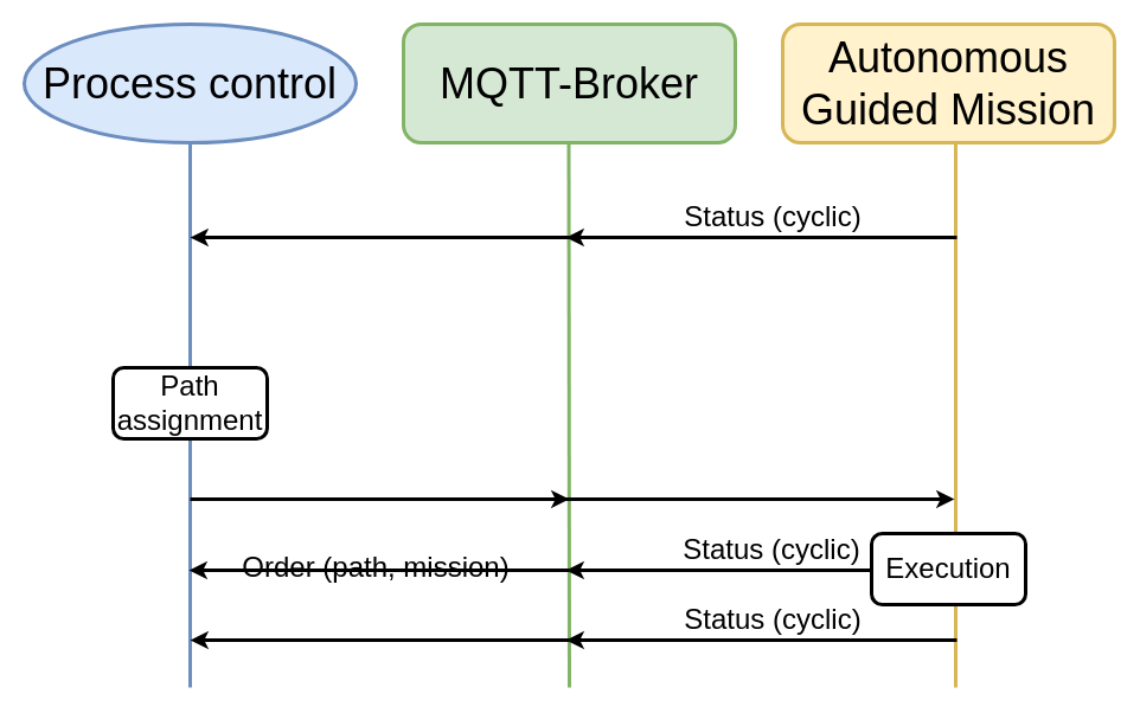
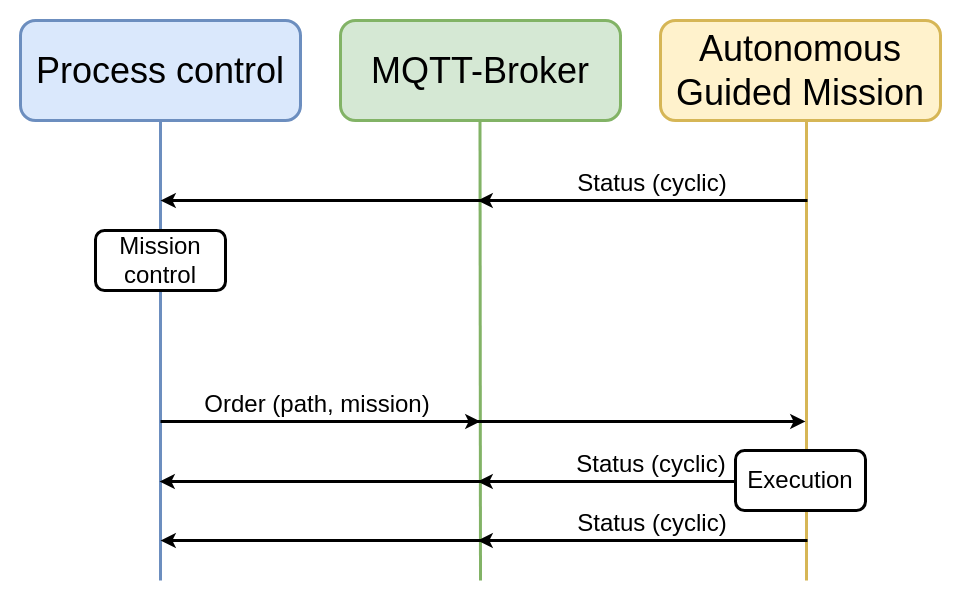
  <mxCell id="0" />
  <mxCell id="1" parent="0" />
- <mxCell id="2" value="&lt;font style=&quot;font-size: 36px&quot;&gt;Process control&lt;/font&gt;" style="ellipse;whiteSpace=wrap;html=1;strokeWidth=3;fillColor=#dae8fc;strokeColor=#6c8ebf;" vertex="1" parent="1"><mxGeometry x="20" y="20" width="280" height="100" as="geometry" /></mxCell>
+ <mxCell id="2" value="&lt;font style=&quot;font-size: 36px&quot;&gt;Process control&lt;/font&gt;" style="rounded=1;whiteSpace=wrap;html=1;strokeWidth=3;fillColor=#dae8fc;strokeColor=#6c8ebf;" vertex="1" parent="1"><mxGeometry x="20" y="20" width="280" height="100" as="geometry" /></mxCell>
  <mxCell id="3" value="&lt;span style=&quot;font-size: 36px&quot;&gt;MQTT-Broker&lt;/span&gt;" style="rounded=1;whiteSpace=wrap;html=1;strokeWidth=3;fillColor=#d5e8d4;strokeColor=#82b366;" vertex="1" parent="1"><mxGeometry x="340" y="20" width="280" height="100" as="geometry" /></mxCell>
  <mxCell id="4" value="&lt;span style=&quot;font-size: 36px&quot;&gt;Autonomous Guided Mission&lt;/span&gt;" style="rounded=1;whiteSpace=wrap;html=1;strokeWidth=3;fillColor=#fff2cc;strokeColor=#d6b656;" vertex="1" parent="1"><mxGeometry x="660" y="20" width="280" height="100" as="geometry" /></mxCell>
  <mxCell id="5" value="" style="endArrow=none;html=1;rounded=0;fontSize=36;strokeWidth=3;entryX=0.5;entryY=1;entryDx=0;entryDy=0;strokeColor=#6C8EBF;" edge="1" parent="1" target="2"><mxGeometry width="50" height="50" relative="1" as="geometry"><mxPoint x="160" y="580" as="sourcePoint" /><mxPoint x="160" y="150" as="targetPoint" /></mxGeometry></mxCell>
  <mxCell id="6" value="" style="endArrow=none;html=1;rounded=0;fontSize=36;strokeWidth=3;entryX=0.5;entryY=1;entryDx=0;entryDy=0;strokeColor=#82B366;" edge="1" parent="1"><mxGeometry width="50" height="50" relative="1" as="geometry"><mxPoint x="480" y="580" as="sourcePoint" /><mxPoint x="479.5" y="120" as="targetPoint" /></mxGeometry></mxCell>
  <mxCell id="7" value="" style="endArrow=none;html=1;rounded=0;fontSize=36;strokeWidth=3;entryX=0.5;entryY=1;entryDx=0;entryDy=0;strokeColor=#D6B656;" edge="1" parent="1"><mxGeometry width="50" height="50" relative="1" as="geometry"><mxPoint x="806" y="580" as="sourcePoint" /><mxPoint x="806" y="120" as="targetPoint" /></mxGeometry></mxCell>
  <mxCell id="8" value="" style="endArrow=classic;html=1;rounded=0;fontSize=36;strokeColor=#000000;strokeWidth=3;" edge="1" parent="1"><mxGeometry width="50" height="50" relative="1" as="geometry"><mxPoint x="807" y="200" as="sourcePoint" /><mxPoint x="477" y="200" as="targetPoint" /></mxGeometry></mxCell>
  <mxCell id="9" value="&lt;font style=&quot;font-size: 24px&quot;&gt;Status (cyclic)&lt;/font&gt;" style="text;html=1;strokeColor=none;fillColor=none;align=center;verticalAlign=middle;whiteSpace=wrap;rounded=0;fontSize=36;" vertex="1" parent="1"><mxGeometry x="557" y="163" width="190" height="30" as="geometry" /></mxCell>
- <mxCell id="11" value="Path assignment" style="rounded=1;whiteSpace=wrap;html=1;fontSize=24;strokeWidth=3;" vertex="1" parent="1"><mxGeometry x="95" y="310" width="130" height="60" as="geometry" /></mxCell>
+ <mxCell id="10" value="Mission control" style="rounded=1;whiteSpace=wrap;html=1;fontSize=24;strokeWidth=3;" vertex="1" parent="1"><mxGeometry x="95" y="230" width="130" height="60" as="geometry" /></mxCell>
  <mxCell id="12" value="" style="endArrow=classic;html=1;rounded=0;fontSize=36;strokeColor=#000000;strokeWidth=3;" edge="1" parent="1"><mxGeometry width="50" height="50" relative="1" as="geometry"><mxPoint x="490" y="200" as="sourcePoint" /><mxPoint x="160" y="200" as="targetPoint" /></mxGeometry></mxCell>
  <mxCell id="13" value="" style="endArrow=classic;html=1;rounded=0;fontSize=36;strokeColor=#000000;strokeWidth=3;" edge="1" parent="1"><mxGeometry width="50" height="50" relative="1" as="geometry"><mxPoint x="160" y="421" as="sourcePoint" /><mxPoint x="480" y="421" as="targetPoint" /></mxGeometry></mxCell>
  <mxCell id="14" value="" style="endArrow=classic;html=1;rounded=0;fontSize=36;strokeColor=#000000;strokeWidth=3;" edge="1" parent="1"><mxGeometry width="50" height="50" relative="1" as="geometry"><mxPoint x="470" y="421" as="sourcePoint" /><mxPoint x="805" y="421" as="targetPoint" /></mxGeometry></mxCell>
- <mxCell id="15" value="&lt;font style=&quot;font-size: 24px&quot;&gt;Order (path, mission)&lt;/font&gt;" style="text;html=1;strokeColor=none;fillColor=none;align=center;verticalAlign=middle;whiteSpace=wrap;rounded=0;fontSize=36;" vertex="1" parent="1"><mxGeometry x="200" y="459" width="234" height="30" as="geometry" /></mxCell>
+ <mxCell id="15" value="&lt;font style=&quot;font-size: 24px&quot;&gt;Order (path, mission)&lt;/font&gt;" style="text;html=1;strokeColor=none;fillColor=none;align=center;verticalAlign=middle;whiteSpace=wrap;rounded=0;fontSize=36;" vertex="1" parent="1"><mxGeometry x="200" y="384" width="234" height="30" as="geometry" /></mxCell>
  <mxCell id="16" value="" style="endArrow=classic;html=1;rounded=0;fontSize=36;strokeColor=#000000;strokeWidth=3;" edge="1" parent="1"><mxGeometry width="50" height="50" relative="1" as="geometry"><mxPoint x="807" y="481" as="sourcePoint" /><mxPoint x="477" y="481" as="targetPoint" /></mxGeometry></mxCell>
  <mxCell id="17" value="Execution" style="rounded=1;whiteSpace=wrap;html=1;fontSize=24;strokeWidth=3;" vertex="1" parent="1"><mxGeometry x="735" y="450" width="130" height="60" as="geometry" /></mxCell>
  <mxCell id="18" value="&lt;font style=&quot;font-size: 24px&quot;&gt;Status (cyclic)&lt;/font&gt;" style="text;html=1;strokeColor=none;fillColor=none;align=center;verticalAlign=middle;whiteSpace=wrap;rounded=0;fontSize=36;" vertex="1" parent="1"><mxGeometry x="556" y="444" width="190" height="30" as="geometry" /></mxCell>
  <mxCell id="19" value="" style="endArrow=classic;html=1;rounded=0;fontSize=36;strokeColor=#000000;strokeWidth=3;" edge="1" parent="1"><mxGeometry width="50" height="50" relative="1" as="geometry"><mxPoint x="489" y="481" as="sourcePoint" /><mxPoint x="159" y="481" as="targetPoint" /></mxGeometry></mxCell>
  <mxCell id="20" value="" style="endArrow=classic;html=1;rounded=0;fontSize=36;strokeColor=#000000;strokeWidth=3;" edge="1" parent="1"><mxGeometry width="50" height="50" relative="1" as="geometry"><mxPoint x="807" y="540" as="sourcePoint" /><mxPoint x="477" y="540" as="targetPoint" /></mxGeometry></mxCell>
  <mxCell id="21" value="&lt;font style=&quot;font-size: 24px&quot;&gt;Status (cyclic)&lt;/font&gt;" style="text;html=1;strokeColor=none;fillColor=none;align=center;verticalAlign=middle;whiteSpace=wrap;rounded=0;fontSize=36;" vertex="1" parent="1"><mxGeometry x="557" y="503" width="190" height="30" as="geometry" /></mxCell>
  <mxCell id="22" value="" style="endArrow=classic;html=1;rounded=0;fontSize=36;strokeColor=#000000;strokeWidth=3;" edge="1" parent="1"><mxGeometry width="50" height="50" relative="1" as="geometry"><mxPoint x="490" y="540" as="sourcePoint" /><mxPoint x="160" y="540" as="targetPoint" /></mxGeometry></mxCell>
